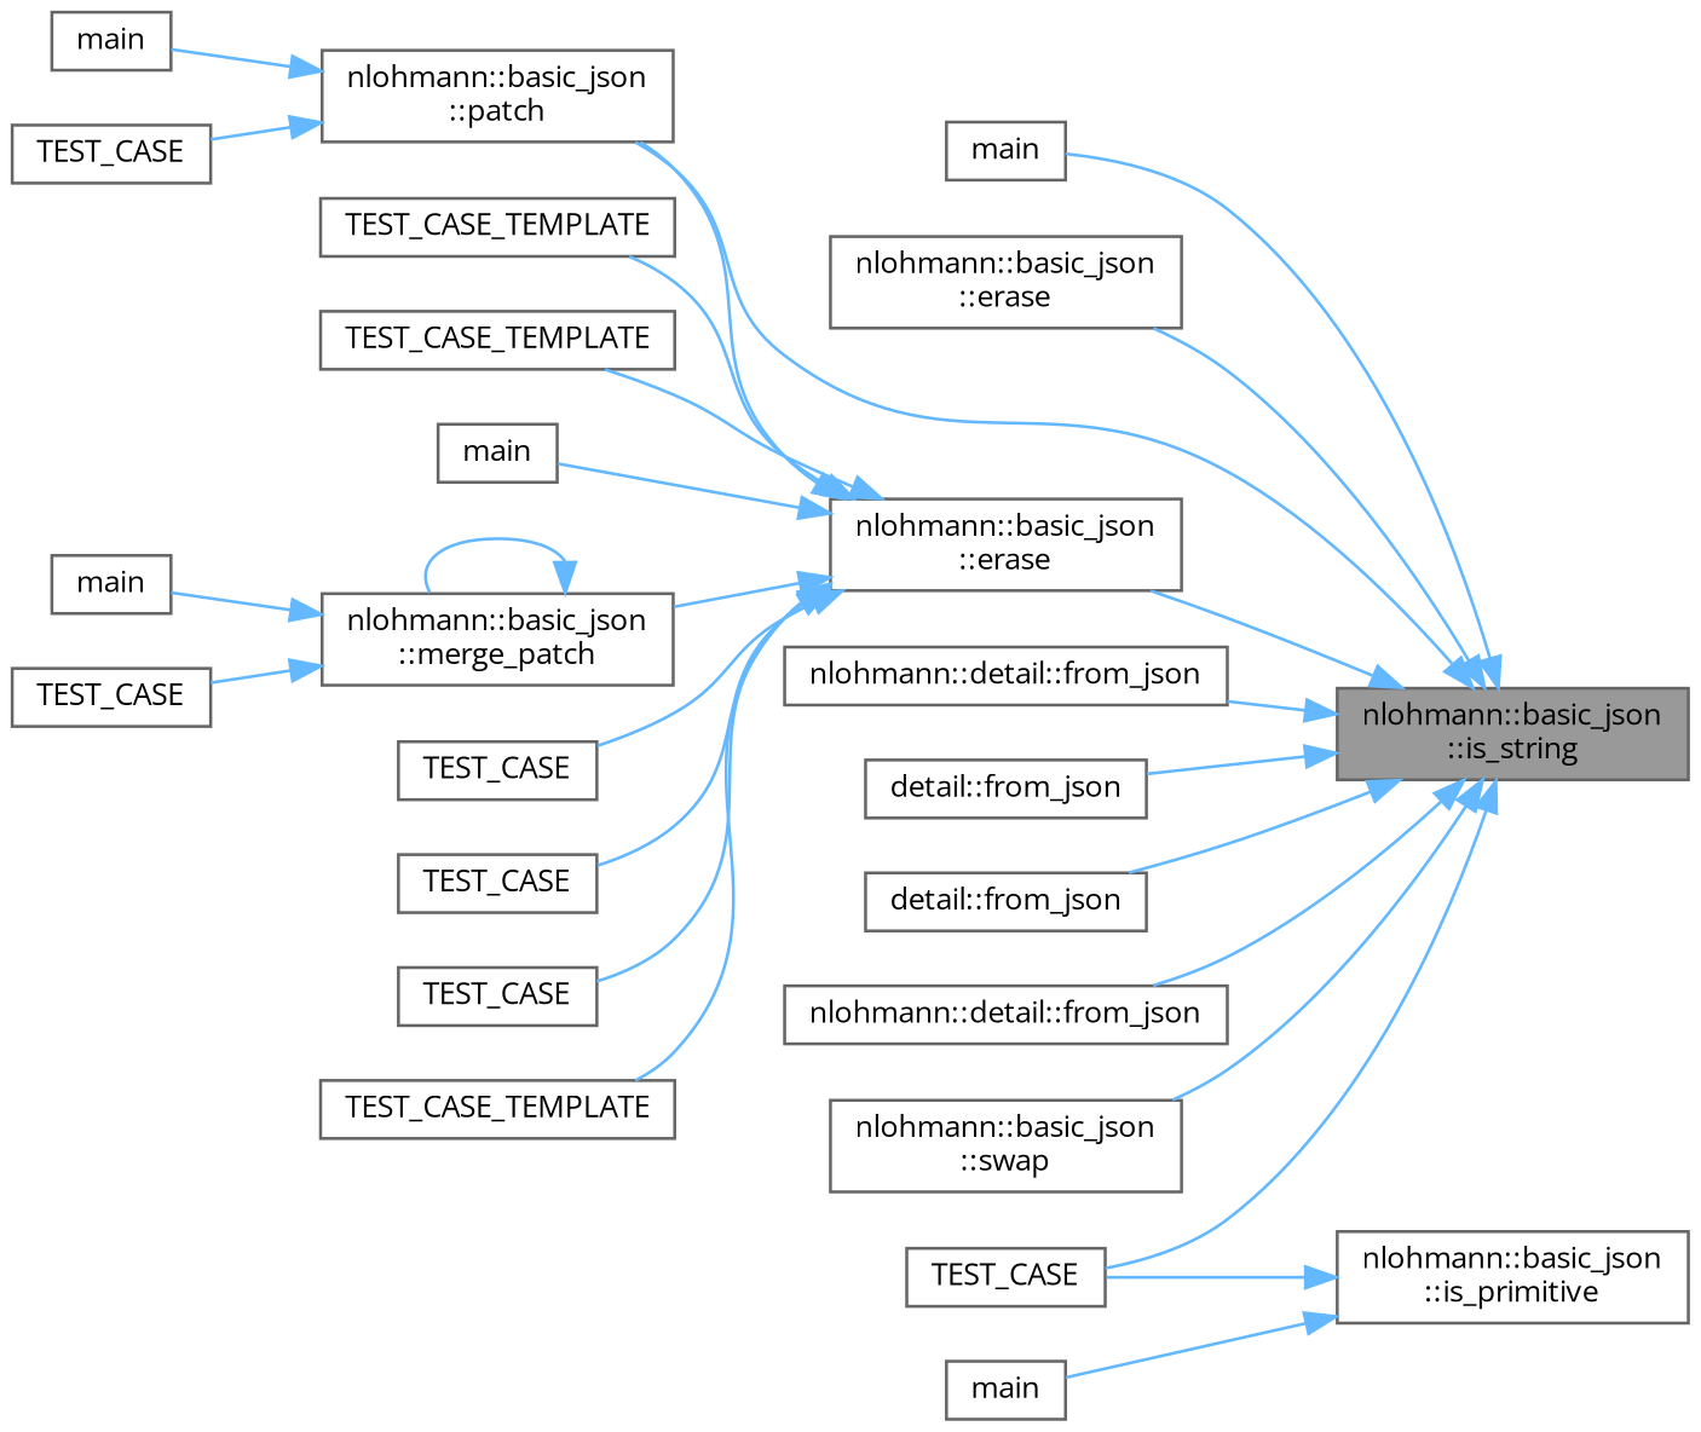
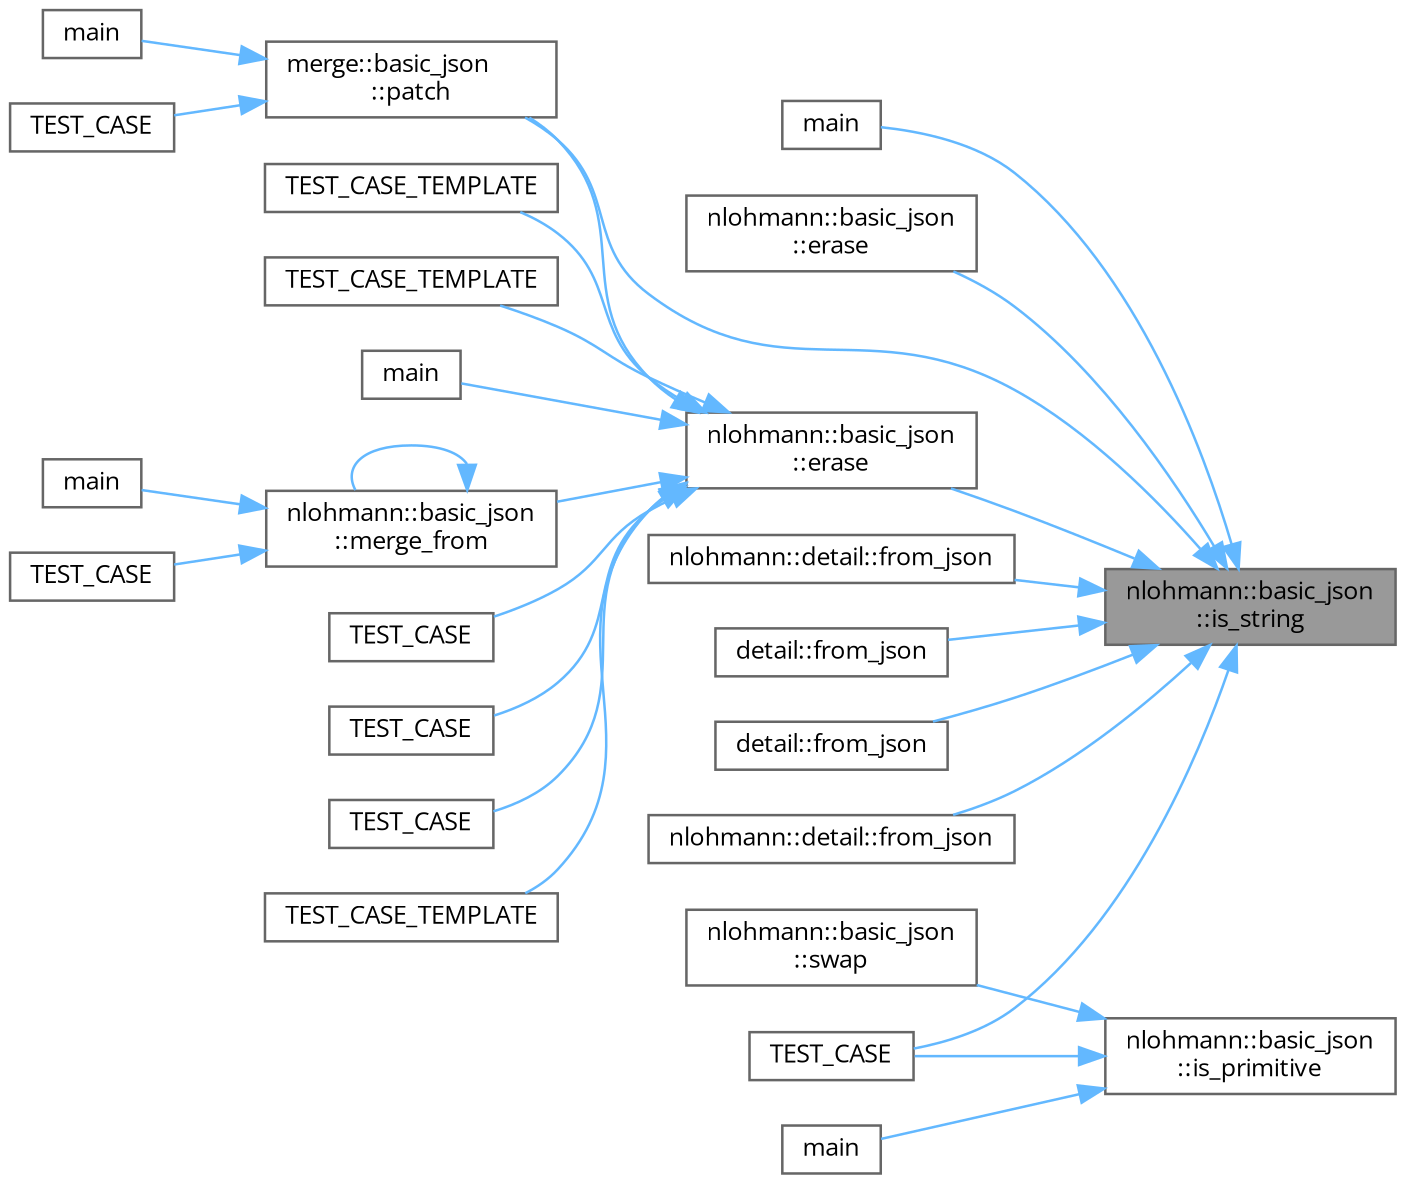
  digraph {
    fontname="Open Sans"
    rankdir=RL
    node [color=grey40 fillcolor=white fontname="Open Sans" fontsize=10 shape=box style=filled]
    edge [color=steelblue1 dir=back fontname="Open Sans" fontsize=10 labelfontname=Helvetica labelfontsize=10 style=solid]
    n1 [color=gray40 fillcolor=grey60 fontcolor=black height=0.2 label="nlohmann::basic_json\l::is_string" width=0.4]
    n2 [height=0.2 label="nlohmann::basic_json\l::erase" width=0.4]
    n3 [height=0.2 label="nlohmann::basic_json\l::erase" width=0.4]
    n4 [height=0.2 label="nlohmann::detail::from_json" width=0.4]
    n5 [height=0.2 label="detail::from_json" width=0.4]
    n6 [height=0.2 label="detail::from_json" width=0.4]
    n7 [height=0.2 label="nlohmann::detail::from_json" width=0.4]
    n8 [height=0.2 label=TEST_CASE width=0.4]
    n9 [height=0.2 label=main width=0.4]
    n10 [height=0.2 label="nlohmann::basic_json\l::swap" width=0.4]
-   n11 [height=0.2 label="nlohmann::basic_json\l::patch" width=0.4]
+   n11 [height=0.2 label="merge::basic_json\l::patch" width=0.4]
    n12 [height=0.2 label=main width=0.4]
-   n13 [height=0.2 label="nlohmann::basic_json\l::merge_patch" width=0.4]
+   n13 [height=0.2 label="nlohmann::basic_json\l::merge_from" width=0.4]
    n14 [height=0.2 label=TEST_CASE width=0.4]
    n15 [height=0.2 label=TEST_CASE width=0.4]
    n16 [height=0.2 label=TEST_CASE width=0.4]
    n17 [height=0.2 label=TEST_CASE_TEMPLATE width=0.4]
    n18 [height=0.2 label=TEST_CASE_TEMPLATE width=0.4]
    n19 [height=0.2 label=TEST_CASE_TEMPLATE width=0.4]
    n20 [height=0.2 label="nlohmann::basic_json\l::is_primitive" width=0.4]
    n21 [height=0.2 label=main width=0.4]
    n22 [height=0.2 label=main width=0.4]
    n23 [height=0.2 label=TEST_CASE width=0.4]
    n24 [height=0.2 label=main width=0.4]
    n25 [height=0.2 label=TEST_CASE width=0.4]
    n1 -> n2
    n1 -> n3
    n1 -> n4
    n1 -> n5
    n1 -> n6
    n1 -> n7
    n1 -> n8
    n1 -> n9
-   n1 -> n10
+   n20 -> n10
    n1 -> n11
    n3 -> n11
    n3 -> n12
    n3 -> n13
    n3 -> n14
    n3 -> n15
    n3 -> n16
    n3 -> n17
    n3 -> n18
    n3 -> n19
    n11 -> n24
    n11 -> n25
    n13 -> n13
    n13 -> n22
    n13 -> n23
    n20 -> n8
    n20 -> n21
  }
